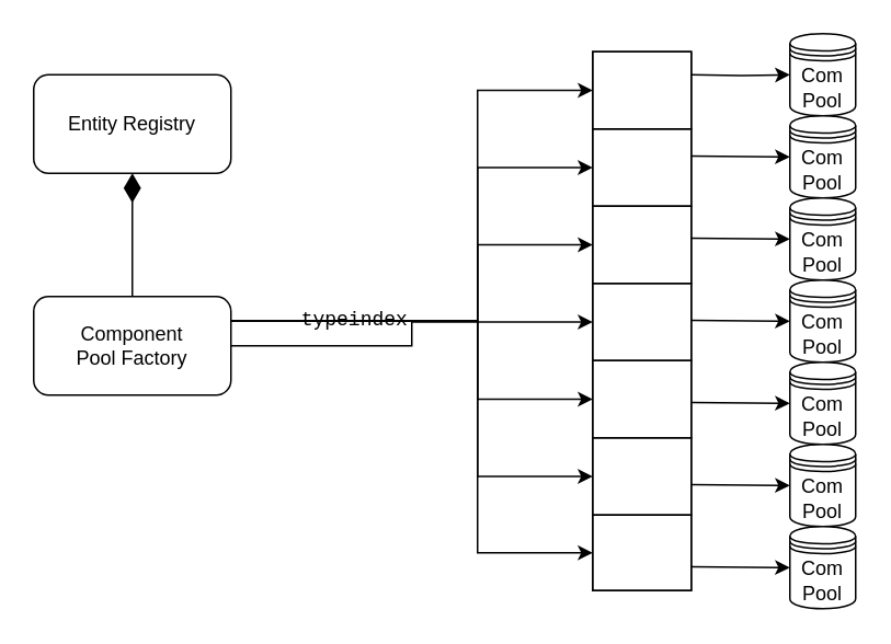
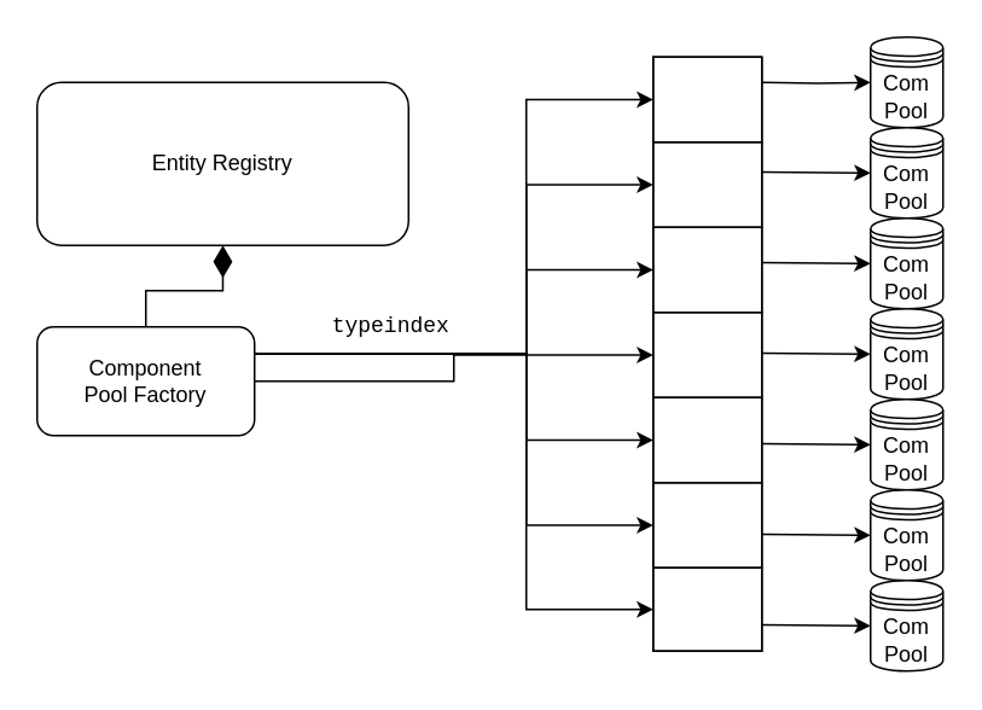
  <mxCell id="0" />
  <mxCell id="1" parent="0" />
  <mxCell id="2" style="edgeStyle=orthogonalEdgeStyle;rounded=0;orthogonalLoop=1;jettySize=auto;html=1;entryX=0.5;entryY=1;entryDx=0;entryDy=0;endSize=15;endArrow=diamondThin;endFill=1;" edge="1" parent="1" source="10" target="11"><mxGeometry relative="1" as="geometry" /></mxCell>
  <mxCell id="3" style="edgeStyle=orthogonalEdgeStyle;rounded=0;orthogonalLoop=1;jettySize=auto;html=1;entryX=0;entryY=0.5;entryDx=0;entryDy=0;" edge="1" parent="1" source="10" target="13"><mxGeometry relative="1" as="geometry"><Array as="points"><mxPoint x="290" y="195" /><mxPoint x="290" y="55" /></Array></mxGeometry></mxCell>
  <mxCell id="4" style="edgeStyle=orthogonalEdgeStyle;rounded=0;orthogonalLoop=1;jettySize=auto;html=1;entryX=0;entryY=0.5;entryDx=0;entryDy=0;" edge="1" parent="1" source="10" target="15"><mxGeometry relative="1" as="geometry"><Array as="points"><mxPoint x="290" y="195" /><mxPoint x="290" y="102" /></Array></mxGeometry></mxCell>
  <mxCell id="5" style="edgeStyle=orthogonalEdgeStyle;rounded=0;orthogonalLoop=1;jettySize=auto;html=1;entryX=0;entryY=0.5;entryDx=0;entryDy=0;" edge="1" parent="1" source="10" target="17"><mxGeometry relative="1" as="geometry"><Array as="points"><mxPoint x="290" y="195" /><mxPoint x="290" y="149" /></Array></mxGeometry></mxCell>
  <mxCell id="6" style="edgeStyle=orthogonalEdgeStyle;rounded=0;orthogonalLoop=1;jettySize=auto;html=1;entryX=0;entryY=0.5;entryDx=0;entryDy=0;" edge="1" parent="1" source="10" target="19"><mxGeometry relative="1" as="geometry" /></mxCell>
  <mxCell id="7" style="edgeStyle=orthogonalEdgeStyle;rounded=0;orthogonalLoop=1;jettySize=auto;html=1;entryX=0;entryY=0.5;entryDx=0;entryDy=0;" edge="1" parent="1" source="10" target="21"><mxGeometry relative="1" as="geometry"><Array as="points"><mxPoint x="290" y="195" /><mxPoint x="290" y="243" /></Array></mxGeometry></mxCell>
  <mxCell id="8" style="edgeStyle=orthogonalEdgeStyle;rounded=0;orthogonalLoop=1;jettySize=auto;html=1;entryX=0;entryY=0.5;entryDx=0;entryDy=0;" edge="1" parent="1" source="10" target="23"><mxGeometry relative="1" as="geometry"><Array as="points"><mxPoint x="290" y="195" /><mxPoint x="290" y="290" /></Array></mxGeometry></mxCell>
  <mxCell id="9" style="edgeStyle=orthogonalEdgeStyle;rounded=0;orthogonalLoop=1;jettySize=auto;html=1;entryX=0;entryY=0.5;entryDx=0;entryDy=0;" edge="1" parent="1" source="10" target="25"><mxGeometry relative="1" as="geometry"><Array as="points"><mxPoint x="290" y="195" /><mxPoint x="290" y="336" /></Array></mxGeometry></mxCell>
  <mxCell id="10" value="Component &lt;br&gt;Pool Factory" style="rounded=1;whiteSpace=wrap;html=1;" vertex="1" parent="1"><mxGeometry x="20" y="180" width="120" height="60" as="geometry" /></mxCell>
- <mxCell id="11" value="Entity Registry" style="rounded=1;whiteSpace=wrap;html=1;" vertex="1" parent="1"><mxGeometry x="20" y="45" width="120" height="60" as="geometry" /></mxCell>
+ <mxCell id="11" value="Entity Registry" style="rounded=1;whiteSpace=wrap;html=1;" vertex="1" parent="1"><mxGeometry x="20" y="45" width="205" height="90" as="geometry" /></mxCell>
  <mxCell id="12" value="" style="childLayout=tableLayout;recursiveResize=0;shadow=0;fillColor=none;" vertex="1" parent="1"><mxGeometry x="360" y="31" width="60" height="328" as="geometry" /></mxCell>
  <mxCell id="13" style="shape=tableRow;horizontal=0;startSize=0;swimlaneHead=0;swimlaneBody=0;top=0;left=0;bottom=0;right=0;dropTarget=0;collapsible=0;recursiveResize=0;expand=0;fontStyle=0;fillColor=none;strokeColor=inherit;" vertex="1" parent="12"><mxGeometry width="60" height="47" as="geometry" /></mxCell>
  <mxCell id="14" style="connectable=0;recursiveResize=0;strokeColor=inherit;fillColor=none;align=center;whiteSpace=wrap;html=1;" vertex="1" parent="13"><mxGeometry width="60" height="47" as="geometry"><mxRectangle width="60" height="47" as="alternateBounds" /></mxGeometry></mxCell>
  <mxCell id="15" style="shape=tableRow;horizontal=0;startSize=0;swimlaneHead=0;swimlaneBody=0;top=0;left=0;bottom=0;right=0;dropTarget=0;collapsible=0;recursiveResize=0;expand=0;fontStyle=0;fillColor=none;strokeColor=inherit;" vertex="1" parent="12"><mxGeometry y="47" width="60" height="47" as="geometry" /></mxCell>
  <mxCell id="16" style="connectable=0;recursiveResize=0;strokeColor=inherit;fillColor=none;align=center;whiteSpace=wrap;html=1;" vertex="1" parent="15"><mxGeometry width="60" height="47" as="geometry"><mxRectangle width="60" height="47" as="alternateBounds" /></mxGeometry></mxCell>
  <mxCell id="17" style="shape=tableRow;horizontal=0;startSize=0;swimlaneHead=0;swimlaneBody=0;top=0;left=0;bottom=0;right=0;dropTarget=0;collapsible=0;recursiveResize=0;expand=0;fontStyle=0;fillColor=none;strokeColor=inherit;" vertex="1" parent="12"><mxGeometry y="94" width="60" height="47" as="geometry" /></mxCell>
  <mxCell id="18" style="connectable=0;recursiveResize=0;strokeColor=inherit;fillColor=none;align=center;whiteSpace=wrap;html=1;" vertex="1" parent="17"><mxGeometry width="60" height="47" as="geometry"><mxRectangle width="60" height="47" as="alternateBounds" /></mxGeometry></mxCell>
  <mxCell id="19" style="shape=tableRow;horizontal=0;startSize=0;swimlaneHead=0;swimlaneBody=0;top=0;left=0;bottom=0;right=0;dropTarget=0;collapsible=0;recursiveResize=0;expand=0;fontStyle=0;fillColor=none;strokeColor=inherit;" vertex="1" parent="12"><mxGeometry y="141" width="60" height="47" as="geometry" /></mxCell>
  <mxCell id="20" style="connectable=0;recursiveResize=0;strokeColor=inherit;fillColor=none;align=center;whiteSpace=wrap;html=1;" vertex="1" parent="19"><mxGeometry width="60" height="47" as="geometry"><mxRectangle width="60" height="47" as="alternateBounds" /></mxGeometry></mxCell>
  <mxCell id="21" style="shape=tableRow;horizontal=0;startSize=0;swimlaneHead=0;swimlaneBody=0;top=0;left=0;bottom=0;right=0;dropTarget=0;collapsible=0;recursiveResize=0;expand=0;fontStyle=0;fillColor=none;strokeColor=inherit;" vertex="1" parent="12"><mxGeometry y="188" width="60" height="47" as="geometry" /></mxCell>
  <mxCell id="22" style="connectable=0;recursiveResize=0;strokeColor=inherit;fillColor=none;align=center;whiteSpace=wrap;html=1;" vertex="1" parent="21"><mxGeometry width="60" height="47" as="geometry"><mxRectangle width="60" height="47" as="alternateBounds" /></mxGeometry></mxCell>
  <mxCell id="23" value="" style="shape=tableRow;horizontal=0;startSize=0;swimlaneHead=0;swimlaneBody=0;top=0;left=0;bottom=0;right=0;dropTarget=0;collapsible=0;recursiveResize=0;expand=0;fontStyle=0;fillColor=none;strokeColor=inherit;" vertex="1" parent="12"><mxGeometry y="235" width="60" height="47" as="geometry" /></mxCell>
  <mxCell id="24" value="" style="connectable=0;recursiveResize=0;strokeColor=inherit;fillColor=none;align=center;whiteSpace=wrap;html=1;" vertex="1" parent="23"><mxGeometry width="60" height="47" as="geometry"><mxRectangle width="60" height="47" as="alternateBounds" /></mxGeometry></mxCell>
  <mxCell id="25" style="shape=tableRow;horizontal=0;startSize=0;swimlaneHead=0;swimlaneBody=0;top=0;left=0;bottom=0;right=0;dropTarget=0;collapsible=0;recursiveResize=0;expand=0;fontStyle=0;fillColor=none;strokeColor=inherit;" vertex="1" parent="12"><mxGeometry y="282" width="60" height="46" as="geometry" /></mxCell>
  <mxCell id="26" value="" style="connectable=0;recursiveResize=0;strokeColor=inherit;fillColor=none;align=center;whiteSpace=wrap;html=1;" vertex="1" parent="25"><mxGeometry width="60" height="46" as="geometry"><mxRectangle width="60" height="46" as="alternateBounds" /></mxGeometry></mxCell>
  <mxCell id="27" value="Com&lt;br&gt;Pool" style="shape=datastore;whiteSpace=wrap;html=1;" vertex="1" parent="1"><mxGeometry x="480" y="20" width="40" height="50" as="geometry" /></mxCell>
- <mxCell id="28" value="typeindex" style="text;html=1;align=center;verticalAlign=middle;resizable=0;points=[];autosize=1;strokeColor=none;fillColor=none;fontFamily=Courier New;" vertex="1" parent="1"><mxGeometry x="170" y="180" width="90" height="30" as="geometry" /></mxCell>
+ <mxCell id="28" value="typeindex" style="text;html=1;align=center;verticalAlign=middle;resizable=0;points=[];autosize=1;strokeColor=none;fillColor=none;fontFamily=Courier New;" vertex="1" parent="1"><mxGeometry x="170" y="165" width="90" height="30" as="geometry" /></mxCell>
  <mxCell id="29" style="edgeStyle=orthogonalEdgeStyle;rounded=0;orthogonalLoop=1;jettySize=auto;html=1;entryX=0;entryY=0.5;entryDx=0;entryDy=0;" edge="1" parent="1" target="27"><mxGeometry relative="1" as="geometry"><mxPoint x="420" y="45" as="sourcePoint" /></mxGeometry></mxCell>
  <mxCell id="30" value="Com&lt;br&gt;Pool" style="shape=datastore;whiteSpace=wrap;html=1;" vertex="1" parent="1"><mxGeometry x="480" y="70" width="40" height="50" as="geometry" /></mxCell>
  <mxCell id="31" style="edgeStyle=orthogonalEdgeStyle;rounded=0;orthogonalLoop=1;jettySize=auto;html=1;entryX=0;entryY=0.5;entryDx=0;entryDy=0;" edge="1" parent="1" target="30"><mxGeometry relative="1" as="geometry"><mxPoint x="420" y="94.5" as="sourcePoint" /></mxGeometry></mxCell>
  <mxCell id="32" value="Com&lt;br&gt;Pool" style="shape=datastore;whiteSpace=wrap;html=1;" vertex="1" parent="1"><mxGeometry x="480" y="120" width="40" height="50" as="geometry" /></mxCell>
  <mxCell id="33" style="edgeStyle=orthogonalEdgeStyle;rounded=0;orthogonalLoop=1;jettySize=auto;html=1;entryX=0;entryY=0.5;entryDx=0;entryDy=0;" edge="1" parent="1" target="32"><mxGeometry relative="1" as="geometry"><mxPoint x="420" y="144.5" as="sourcePoint" /></mxGeometry></mxCell>
  <mxCell id="34" value="Com&lt;br&gt;Pool" style="shape=datastore;whiteSpace=wrap;html=1;" vertex="1" parent="1"><mxGeometry x="480" y="170" width="40" height="50" as="geometry" /></mxCell>
  <mxCell id="35" style="edgeStyle=orthogonalEdgeStyle;rounded=0;orthogonalLoop=1;jettySize=auto;html=1;entryX=0;entryY=0.5;entryDx=0;entryDy=0;" edge="1" parent="1" target="34"><mxGeometry relative="1" as="geometry"><mxPoint x="420" y="194.5" as="sourcePoint" /></mxGeometry></mxCell>
  <mxCell id="36" value="Com&lt;br&gt;Pool" style="shape=datastore;whiteSpace=wrap;html=1;" vertex="1" parent="1"><mxGeometry x="480" y="220" width="40" height="50" as="geometry" /></mxCell>
  <mxCell id="37" style="edgeStyle=orthogonalEdgeStyle;rounded=0;orthogonalLoop=1;jettySize=auto;html=1;entryX=0;entryY=0.5;entryDx=0;entryDy=0;" edge="1" parent="1" target="36"><mxGeometry relative="1" as="geometry"><mxPoint x="420" y="244.5" as="sourcePoint" /></mxGeometry></mxCell>
  <mxCell id="38" value="Com&lt;br&gt;Pool" style="shape=datastore;whiteSpace=wrap;html=1;" vertex="1" parent="1"><mxGeometry x="480" y="270" width="40" height="50" as="geometry" /></mxCell>
  <mxCell id="39" style="edgeStyle=orthogonalEdgeStyle;rounded=0;orthogonalLoop=1;jettySize=auto;html=1;entryX=0;entryY=0.5;entryDx=0;entryDy=0;" edge="1" parent="1" target="38"><mxGeometry relative="1" as="geometry"><mxPoint x="420" y="294.5" as="sourcePoint" /></mxGeometry></mxCell>
  <mxCell id="40" value="Com&lt;br&gt;Pool" style="shape=datastore;whiteSpace=wrap;html=1;" vertex="1" parent="1"><mxGeometry x="480" y="320" width="40" height="50" as="geometry" /></mxCell>
  <mxCell id="41" style="edgeStyle=orthogonalEdgeStyle;rounded=0;orthogonalLoop=1;jettySize=auto;html=1;entryX=0;entryY=0.5;entryDx=0;entryDy=0;" edge="1" parent="1" target="40"><mxGeometry relative="1" as="geometry"><mxPoint x="420" y="344.5" as="sourcePoint" /></mxGeometry></mxCell>
